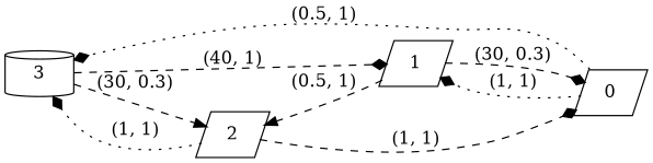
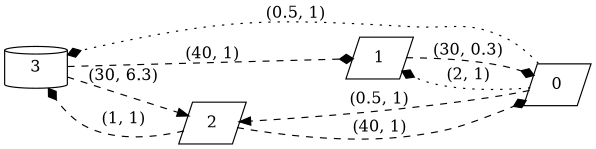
  digraph {
    rankdir=RL
    node [shape=parallelogram]
    edge [arrowhead=diamond style=dashed]
    n1 [label=0]
    n2 [label=1]
    n3 [label=2]
    n4 [label=3 shape=cylinder]
-   n1 -> n2 [label="(1, 1)" style=dotted]
-   n2 -> n3 [arrowhead=normal label="(0.5, 1)"]
+   n1 -> n2 [label="(2, 1)" style=dotted]
+   n1 -> n3 [arrowhead=normal label="(0.5, 1)"]
    n1 -> n4 [label="(0.5, 1)" style=dotted]
    n2 -> n1 [label="(30, 0.3)"]
-   n3 -> n1 [label="(1, 1)"]
-   n3 -> n4 [label="(1, 1)" style=dotted]
+   n3 -> n1 [label="(40, 1)"]
+   n3 -> n4 [label="(1, 1)"]
    n4 -> n2 [label="(40, 1)"]
-   n4 -> n3 [arrowhead=normal label="(30, 0.3)"]
+   n4 -> n3 [arrowhead=normal label="(30, 6.3)"]
  }
